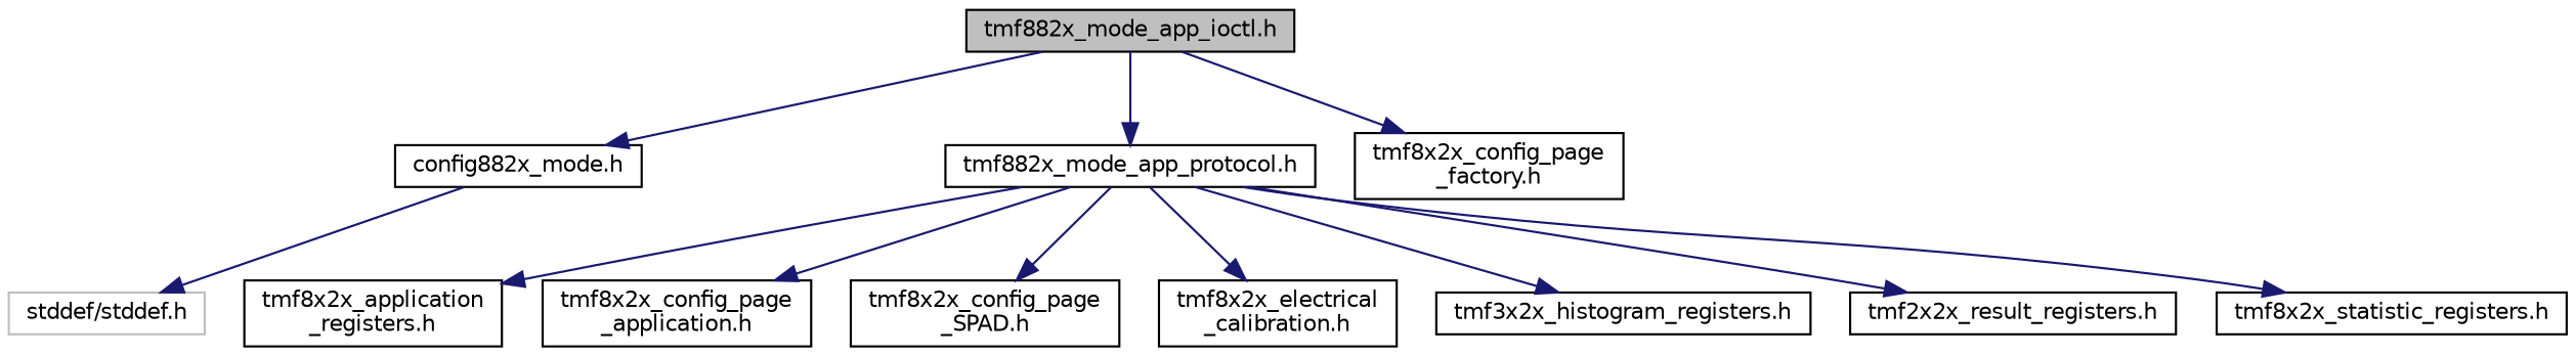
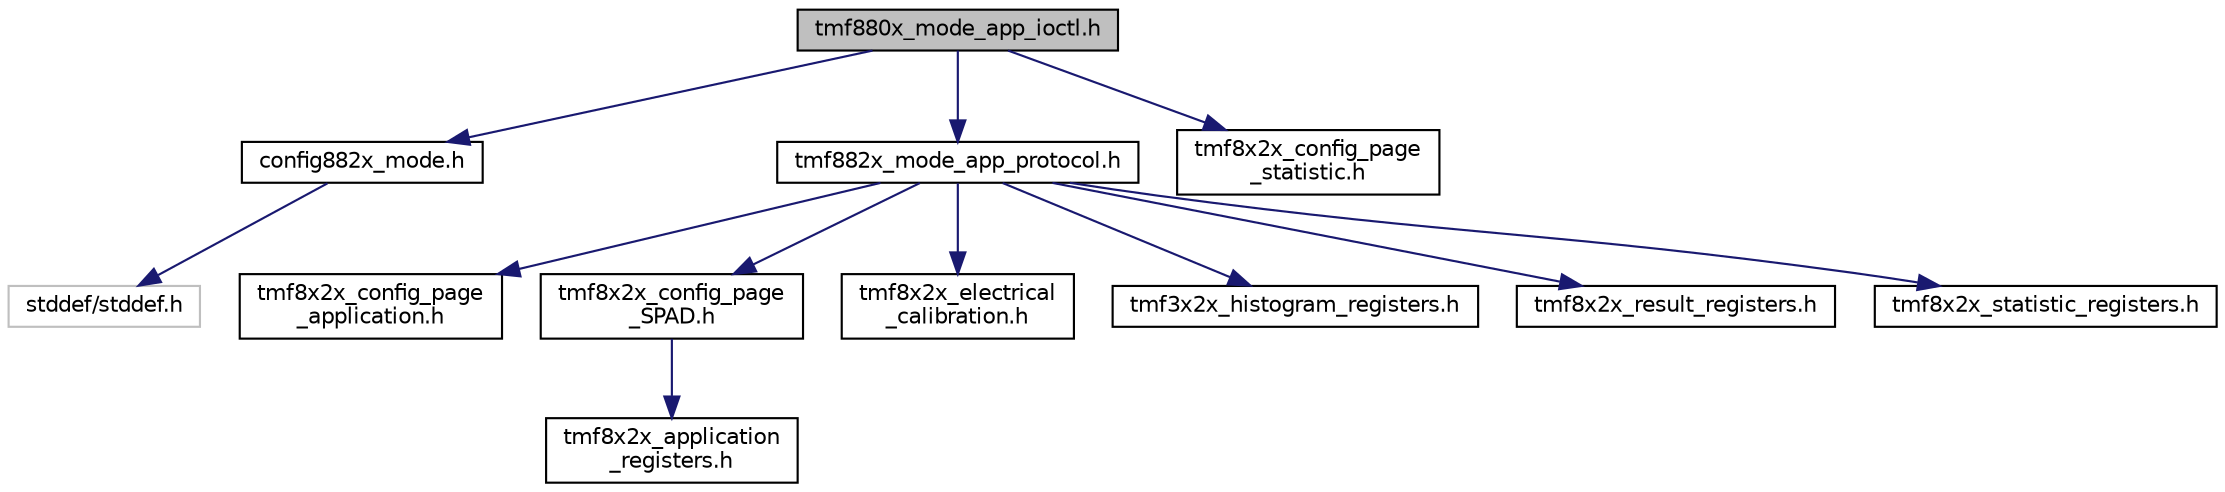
  digraph {
    node [color=black fillcolor=white fontname=Helvetica fontsize=10 shape=record style=filled]
    edge [color=midnightblue fontname=Helvetica fontsize=10 labelfontname=Helvetica labelfontsize=10 style=solid]
-   n1 [fillcolor=grey75 fontcolor=black height=0.2 label="tmf882x_mode_app_ioctl.h" width=0.4]
+   n1 [fillcolor=grey75 fontcolor=black height=0.2 label="tmf880x_mode_app_ioctl.h" width=0.4]
    n2 [height=0.2 label="config882x_mode.h" width=0.4]
    n3 [height=0.2 label="tmf882x_mode_app_protocol.h" width=0.4]
-   n4 [height=0.2 label="tmf8x2x_config_page\l_factory.h" width=0.4]
+   n4 [height=0.2 label="tmf8x2x_config_page\l_statistic.h" width=0.4]
    n5 [color=grey75 height=0.2 label="stddef/stddef.h" width=0.4]
    n6 [height=0.2 label="tmf8x2x_application\l_registers.h" width=0.4]
    n7 [height=0.2 label="tmf8x2x_config_page\l_application.h" width=0.4]
    n8 [height=0.2 label="tmf8x2x_config_page\l_SPAD.h" width=0.4]
    n9 [height=0.2 label="tmf8x2x_electrical\l_calibration.h" width=0.4]
    n10 [height=0.2 label="tmf3x2x_histogram_registers.h" width=0.4]
-   n11 [height=0.2 label="tmf2x2x_result_registers.h" width=0.4]
+   n11 [height=0.2 label="tmf8x2x_result_registers.h" width=0.4]
    n12 [height=0.2 label="tmf8x2x_statistic_registers.h" width=0.4]
    n1 -> n2
    n1 -> n3
    n1 -> n4
    n2 -> n5
-   n3 -> n6
+   n8 -> n6
    n3 -> n7
    n3 -> n8
    n3 -> n9
    n3 -> n10
    n3 -> n11
    n3 -> n12
  }
